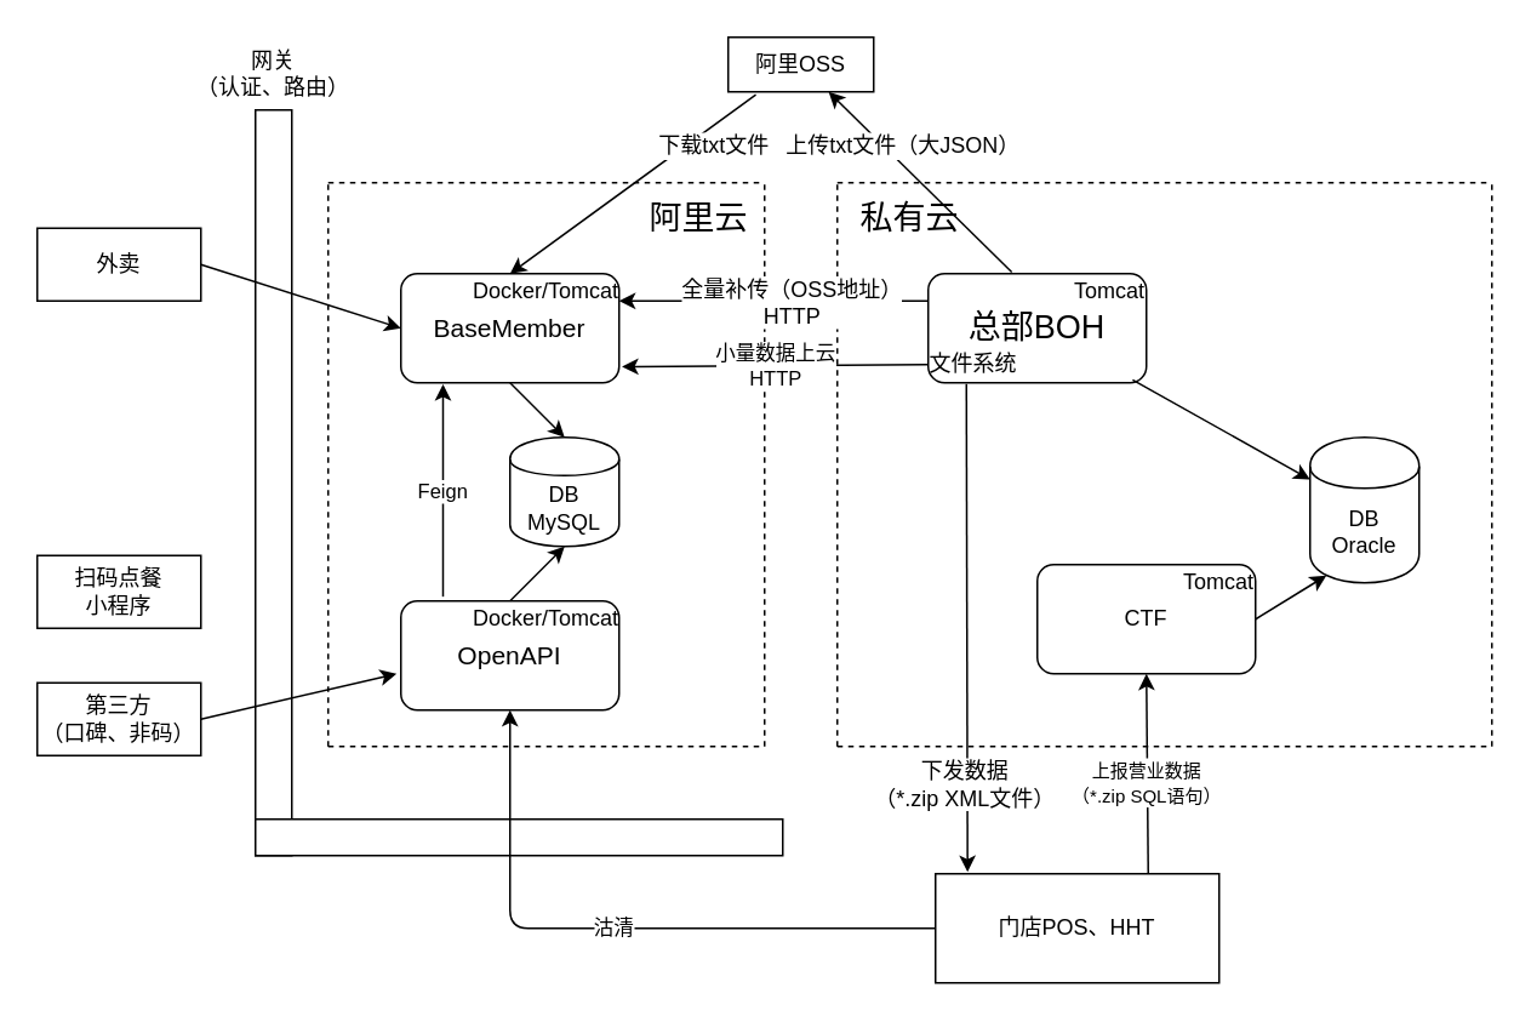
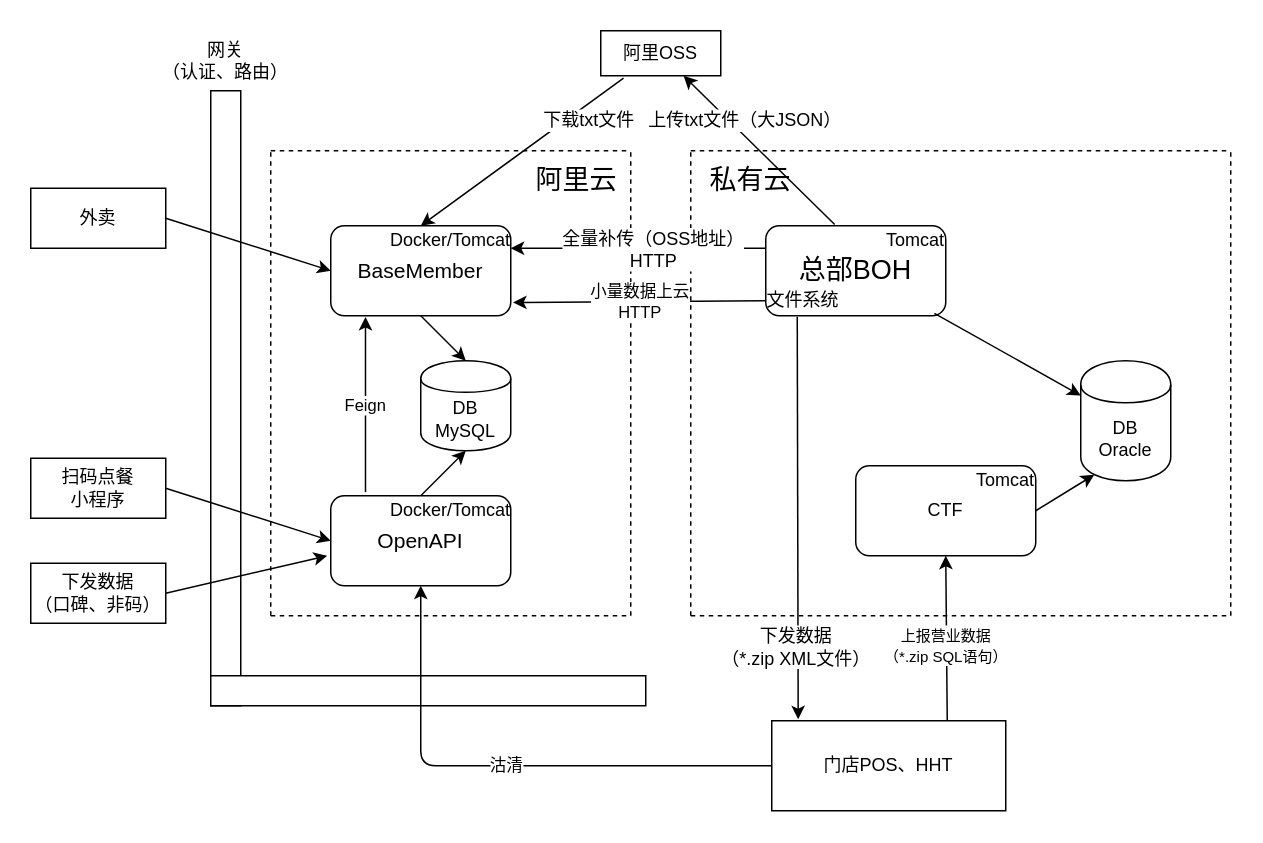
  <mxCell id="0" />
  <mxCell id="1" parent="0" />
  <mxCell id="2" value="DB&lt;br&gt;Oracle" style="shape=cylinder;whiteSpace=wrap;html=1;boundedLbl=1;backgroundOutline=1;" parent="1" vertex="1"><mxGeometry x="720" y="240" width="60" height="80" as="geometry" /></mxCell>
  <mxCell id="3" value="DB&lt;br&gt;MySQL" style="shape=cylinder;whiteSpace=wrap;html=1;boundedLbl=1;backgroundOutline=1;" parent="1" vertex="1"><mxGeometry x="280" y="240" width="60" height="60" as="geometry" /></mxCell>
  <mxCell id="4" value="&lt;font style=&quot;font-size: 18px&quot;&gt;总部BOH&lt;/font&gt;" style="rounded=1;whiteSpace=wrap;html=1;" parent="1" vertex="1"><mxGeometry x="510" y="150" width="120" height="60" as="geometry" /></mxCell>
  <mxCell id="5" value="Tomcat" style="text;html=1;strokeColor=none;fillColor=none;align=center;verticalAlign=middle;whiteSpace=wrap;rounded=0;" parent="1" vertex="1"><mxGeometry x="590" y="150" width="40" height="20" as="geometry" /></mxCell>
  <mxCell id="6" value="文件系统" style="text;html=1;strokeColor=none;fillColor=none;align=center;verticalAlign=middle;whiteSpace=wrap;rounded=0;" parent="1" vertex="1"><mxGeometry x="510" y="190" width="50" height="20" as="geometry" /></mxCell>
  <mxCell id="7" value="" style="endArrow=classic;html=1;exitX=0.937;exitY=0.973;exitDx=0;exitDy=0;exitPerimeter=0;" parent="1" source="4" target="2" edge="1"><mxGeometry width="50" height="50" relative="1" as="geometry"><mxPoint x="500" y="330" as="sourcePoint" /><mxPoint x="550" y="280" as="targetPoint" /></mxGeometry></mxCell>
  <mxCell id="8" value="CTF" style="rounded=1;whiteSpace=wrap;html=1;" parent="1" vertex="1"><mxGeometry x="570" y="310" width="120" height="60" as="geometry" /></mxCell>
  <mxCell id="9" value="Tomcat" style="text;html=1;strokeColor=none;fillColor=none;align=center;verticalAlign=middle;whiteSpace=wrap;rounded=0;" parent="1" vertex="1"><mxGeometry x="650" y="310" width="40" height="20" as="geometry" /></mxCell>
  <mxCell id="10" value="" style="endArrow=classic;html=1;entryX=0.15;entryY=0.95;entryDx=0;entryDy=0;entryPerimeter=0;exitX=1;exitY=0.5;exitDx=0;exitDy=0;" parent="1" source="8" target="2" edge="1"><mxGeometry width="50" height="50" relative="1" as="geometry"><mxPoint x="500" y="330" as="sourcePoint" /><mxPoint x="550" y="280" as="targetPoint" /></mxGeometry></mxCell>
  <mxCell id="11" value="门店POS、HHT" style="rounded=0;whiteSpace=wrap;html=1;" parent="1" vertex="1"><mxGeometry x="514" y="480" width="156" height="60" as="geometry" /></mxCell>
  <mxCell id="12" value="&lt;font style=&quot;font-size: 10px&quot;&gt;上报营业数据&lt;br&gt;（*.zip SQL语句）&lt;/font&gt;" style="endArrow=classic;html=1;exitX=0.75;exitY=0;exitDx=0;exitDy=0;entryX=0.5;entryY=1;entryDx=0;entryDy=0;" parent="1" source="11" target="8" edge="1"><mxGeometry x="-0.091" y="1" width="50" height="50" relative="1" as="geometry"><mxPoint x="630" y="490" as="sourcePoint" /><mxPoint x="630" y="380" as="targetPoint" /><mxPoint as="offset" /></mxGeometry></mxCell>
  <mxCell id="13" value="" style="endArrow=classic;html=1;entryX=0.113;entryY=-0.017;entryDx=0;entryDy=0;entryPerimeter=0;exitX=0.42;exitY=1.034;exitDx=0;exitDy=0;exitPerimeter=0;" parent="1" source="6" target="11" edge="1"><mxGeometry width="50" height="50" relative="1" as="geometry"><mxPoint x="500" y="390" as="sourcePoint" /><mxPoint x="550" y="340" as="targetPoint" /></mxGeometry></mxCell>
  <mxCell id="14" value="下发数据&lt;br&gt;（*.zip XML文件）" style="text;html=1;align=center;verticalAlign=middle;resizable=0;points=[];labelBackgroundColor=#ffffff;" parent="13" vertex="1" connectable="0"><mxGeometry x="0.555" relative="1" as="geometry"><mxPoint x="-1.49" y="10.99" as="offset" /></mxGeometry></mxCell>
  <mxCell id="15" value="" style="endArrow=none;dashed=1;html=1;" parent="1" edge="1"><mxGeometry width="50" height="50" relative="1" as="geometry"><mxPoint x="460" y="410" as="sourcePoint" /><mxPoint x="460" y="100" as="targetPoint" /></mxGeometry></mxCell>
  <mxCell id="16" value="" style="endArrow=none;dashed=1;html=1;" parent="1" edge="1"><mxGeometry width="50" height="50" relative="1" as="geometry"><mxPoint x="460" y="100" as="sourcePoint" /><mxPoint x="820" y="100" as="targetPoint" /></mxGeometry></mxCell>
  <mxCell id="17" value="" style="endArrow=none;dashed=1;html=1;" parent="1" edge="1"><mxGeometry width="50" height="50" relative="1" as="geometry"><mxPoint x="820" y="410" as="sourcePoint" /><mxPoint x="820" y="100" as="targetPoint" /></mxGeometry></mxCell>
  <mxCell id="18" value="" style="endArrow=none;dashed=1;html=1;" parent="1" edge="1"><mxGeometry width="50" height="50" relative="1" as="geometry"><mxPoint x="460" y="410" as="sourcePoint" /><mxPoint x="820" y="410" as="targetPoint" /></mxGeometry></mxCell>
  <mxCell id="19" value="&lt;font style=&quot;font-size: 18px&quot;&gt;私有云&lt;/font&gt;" style="text;html=1;strokeColor=none;fillColor=none;align=center;verticalAlign=middle;whiteSpace=wrap;rounded=0;" parent="1" vertex="1"><mxGeometry x="470" y="110" width="60" height="20" as="geometry" /></mxCell>
  <mxCell id="20" value="&lt;font style=&quot;font-size: 14px&quot;&gt;BaseMember&lt;/font&gt;" style="rounded=1;whiteSpace=wrap;html=1;" parent="1" vertex="1"><mxGeometry x="220" y="150" width="120" height="60" as="geometry" /></mxCell>
  <mxCell id="21" value="&lt;font style=&quot;font-size: 14px&quot;&gt;OpenAPI&lt;/font&gt;" style="rounded=1;whiteSpace=wrap;html=1;" parent="1" vertex="1"><mxGeometry x="220" y="330" width="120" height="60" as="geometry" /></mxCell>
  <mxCell id="22" value="" style="endArrow=classic;html=1;exitX=0.5;exitY=0;exitDx=0;exitDy=0;entryX=0.5;entryY=1;entryDx=0;entryDy=0;" parent="1" source="21" target="3" edge="1"><mxGeometry width="50" height="50" relative="1" as="geometry"><mxPoint x="440" y="330" as="sourcePoint" /><mxPoint x="490" y="280" as="targetPoint" /></mxGeometry></mxCell>
  <mxCell id="23" value="" style="endArrow=classic;html=1;exitX=0.5;exitY=1;exitDx=0;exitDy=0;entryX=0.5;entryY=0;entryDx=0;entryDy=0;" parent="1" source="20" target="3" edge="1"><mxGeometry width="50" height="50" relative="1" as="geometry"><mxPoint x="440" y="330" as="sourcePoint" /><mxPoint x="490" y="280" as="targetPoint" /></mxGeometry></mxCell>
  <mxCell id="24" value="Feign" style="endArrow=classic;html=1;exitX=0.193;exitY=-0.04;exitDx=0;exitDy=0;exitPerimeter=0;entryX=0.193;entryY=1.013;entryDx=0;entryDy=0;entryPerimeter=0;" parent="1" source="21" target="20" edge="1"><mxGeometry width="50" height="50" relative="1" as="geometry"><mxPoint x="440" y="330" as="sourcePoint" /><mxPoint x="490" y="280" as="targetPoint" /></mxGeometry></mxCell>
  <mxCell id="25" value="Docker/Tomcat" style="text;html=1;strokeColor=none;fillColor=none;align=center;verticalAlign=middle;whiteSpace=wrap;rounded=0;" parent="1" vertex="1"><mxGeometry x="260" y="150" width="80" height="20" as="geometry" /></mxCell>
  <mxCell id="26" value="Docker/Tomcat" style="text;html=1;strokeColor=none;fillColor=none;align=center;verticalAlign=middle;whiteSpace=wrap;rounded=0;" parent="1" vertex="1"><mxGeometry x="260" y="330" width="80" height="20" as="geometry" /></mxCell>
  <mxCell id="27" value="阿里OSS" style="rounded=0;whiteSpace=wrap;html=1;" parent="1" vertex="1"><mxGeometry x="400" y="20" width="80" height="30" as="geometry" /></mxCell>
  <mxCell id="28" value="外卖" style="rounded=0;whiteSpace=wrap;html=1;" parent="1" vertex="1"><mxGeometry x="20" y="125" width="90" height="40" as="geometry" /></mxCell>
  <mxCell id="29" value="扫码点餐&lt;br&gt;小程序" style="rounded=0;whiteSpace=wrap;html=1;" parent="1" vertex="1"><mxGeometry x="20" y="305" width="90" height="40" as="geometry" /></mxCell>
- <mxCell id="30" value="第三方&lt;br&gt;（口碑、非码）" style="rounded=0;whiteSpace=wrap;html=1;" parent="1" vertex="1"><mxGeometry x="20" y="375" width="90" height="40" as="geometry" /></mxCell>
+ <mxCell id="30" value="下发数据&lt;br&gt;（口碑、非码）" style="rounded=0;whiteSpace=wrap;html=1;" parent="1" vertex="1"><mxGeometry x="20" y="375" width="90" height="40" as="geometry" /></mxCell>
  <mxCell id="31" value="" style="rounded=0;whiteSpace=wrap;html=1;" parent="1" vertex="1"><mxGeometry x="140" y="60" width="20" height="410" as="geometry" /></mxCell>
  <mxCell id="32" value="网关&lt;br&gt;（认证、路由）" style="text;html=1;strokeColor=none;fillColor=none;align=center;verticalAlign=middle;whiteSpace=wrap;rounded=0;" parent="1" vertex="1"><mxGeometry x="105" y="30" width="90" height="20" as="geometry" /></mxCell>
  <mxCell id="33" value="" style="endArrow=classic;html=1;exitX=1;exitY=0.5;exitDx=0;exitDy=0;entryX=0;entryY=0.5;entryDx=0;entryDy=0;" parent="1" source="28" target="20" edge="1"><mxGeometry width="50" height="50" relative="1" as="geometry"><mxPoint x="440" y="290" as="sourcePoint" /><mxPoint x="490" y="240" as="targetPoint" /></mxGeometry></mxCell>
+ <mxCell id="34" value="" style="endArrow=classic;html=1;exitX=1;exitY=0.5;exitDx=0;exitDy=0;entryX=0;entryY=0.5;entryDx=0;entryDy=0;" parent="1" source="29" target="21" edge="1"><mxGeometry width="50" height="50" relative="1" as="geometry"><mxPoint x="440" y="290" as="sourcePoint" /><mxPoint x="490" y="240" as="targetPoint" /></mxGeometry></mxCell>
  <mxCell id="35" value="" style="endArrow=classic;html=1;exitX=1;exitY=0.5;exitDx=0;exitDy=0;entryX=-0.02;entryY=0.667;entryDx=0;entryDy=0;entryPerimeter=0;" parent="1" source="30" target="21" edge="1"><mxGeometry width="50" height="50" relative="1" as="geometry"><mxPoint x="440" y="290" as="sourcePoint" /><mxPoint x="490" y="240" as="targetPoint" /></mxGeometry></mxCell>
  <mxCell id="36" value="" style="endArrow=none;dashed=1;html=1;" parent="1" edge="1"><mxGeometry width="50" height="50" relative="1" as="geometry"><mxPoint x="180" y="410" as="sourcePoint" /><mxPoint x="180" y="100" as="targetPoint" /></mxGeometry></mxCell>
  <mxCell id="37" value="" style="endArrow=none;dashed=1;html=1;" parent="1" edge="1"><mxGeometry width="50" height="50" relative="1" as="geometry"><mxPoint x="180" y="100" as="sourcePoint" /><mxPoint x="420" y="100" as="targetPoint" /></mxGeometry></mxCell>
  <mxCell id="38" value="" style="endArrow=none;dashed=1;html=1;" parent="1" edge="1"><mxGeometry width="50" height="50" relative="1" as="geometry"><mxPoint x="420" y="410" as="sourcePoint" /><mxPoint x="420" y="100" as="targetPoint" /></mxGeometry></mxCell>
  <mxCell id="39" value="" style="endArrow=none;dashed=1;html=1;" parent="1" edge="1"><mxGeometry width="50" height="50" relative="1" as="geometry"><mxPoint x="180" y="410" as="sourcePoint" /><mxPoint x="420" y="410" as="targetPoint" /></mxGeometry></mxCell>
  <mxCell id="40" value="&lt;font style=&quot;font-size: 18px&quot;&gt;阿里云&lt;/font&gt;" style="text;html=1;strokeColor=none;fillColor=none;align=center;verticalAlign=middle;whiteSpace=wrap;rounded=0;" parent="1" vertex="1"><mxGeometry x="354" y="110" width="60" height="20" as="geometry" /></mxCell>
  <mxCell id="41" value="小量数据上云&lt;br&gt;HTTP" style="endArrow=classic;html=1;entryX=1.013;entryY=0.853;entryDx=0;entryDy=0;entryPerimeter=0;exitX=0;exitY=0.5;exitDx=0;exitDy=0;" parent="1" target="20" edge="1" source="6"><mxGeometry width="50" height="50" relative="1" as="geometry"><mxPoint x="500" y="201" as="sourcePoint" /><mxPoint x="490" y="250" as="targetPoint" /></mxGeometry></mxCell>
  <mxCell id="42" value="" style="endArrow=classic;html=1;exitX=0.383;exitY=-0.013;exitDx=0;exitDy=0;exitPerimeter=0;" parent="1" source="4" target="27" edge="1"><mxGeometry width="50" height="50" relative="1" as="geometry"><mxPoint x="440" y="300" as="sourcePoint" /><mxPoint x="490" y="250" as="targetPoint" /></mxGeometry></mxCell>
  <mxCell id="43" value="上传txt文件（大JSON）" style="text;html=1;align=center;verticalAlign=middle;resizable=0;points=[];labelBackgroundColor=#ffffff;" parent="42" vertex="1" connectable="0"><mxGeometry x="0.268" y="-2" relative="1" as="geometry"><mxPoint x="1.94" y="-5.23" as="offset" /></mxGeometry></mxCell>
  <mxCell id="44" value="" style="endArrow=classic;html=1;exitX=0.19;exitY=1.053;exitDx=0;exitDy=0;exitPerimeter=0;entryX=0.25;entryY=0;entryDx=0;entryDy=0;" parent="1" source="27" target="25" edge="1"><mxGeometry width="50" height="50" relative="1" as="geometry"><mxPoint x="440" y="250" as="sourcePoint" /><mxPoint x="350" y="130" as="targetPoint" /></mxGeometry></mxCell>
  <mxCell id="45" value="下载txt文件" style="text;html=1;align=center;verticalAlign=middle;resizable=0;points=[];labelBackgroundColor=#ffffff;" parent="44" vertex="1" connectable="0"><mxGeometry x="0.368" relative="1" as="geometry"><mxPoint x="67.99" y="-39.52" as="offset" /></mxGeometry></mxCell>
  <mxCell id="46" value="" style="endArrow=classic;html=1;exitX=0;exitY=0.25;exitDx=0;exitDy=0;entryX=1;entryY=0.75;entryDx=0;entryDy=0;" parent="1" source="4" target="25" edge="1"><mxGeometry width="50" height="50" relative="1" as="geometry"><mxPoint x="440" y="250" as="sourcePoint" /><mxPoint x="350" y="160" as="targetPoint" /></mxGeometry></mxCell>
  <mxCell id="47" value="全量补传（OSS地址）&lt;br&gt;HTTP" style="text;html=1;align=center;verticalAlign=middle;resizable=0;points=[];labelBackgroundColor=#ffffff;" parent="46" vertex="1" connectable="0"><mxGeometry x="-0.101" relative="1" as="geometry"><mxPoint as="offset" /></mxGeometry></mxCell>
  <mxCell id="48" value="" style="rounded=0;whiteSpace=wrap;html=1;" vertex="1" parent="1"><mxGeometry x="140" y="450" width="290" height="20" as="geometry" /></mxCell>
  <mxCell id="49" value="沽清" style="endArrow=classic;html=1;exitX=0;exitY=0.5;exitDx=0;exitDy=0;entryX=0.5;entryY=1;entryDx=0;entryDy=0;" edge="1" parent="1" source="11" target="21"><mxGeometry width="50" height="50" relative="1" as="geometry"><mxPoint x="390" y="330" as="sourcePoint" /><mxPoint x="440" y="280" as="targetPoint" /><Array as="points"><mxPoint x="280" y="510" /></Array></mxGeometry></mxCell>
